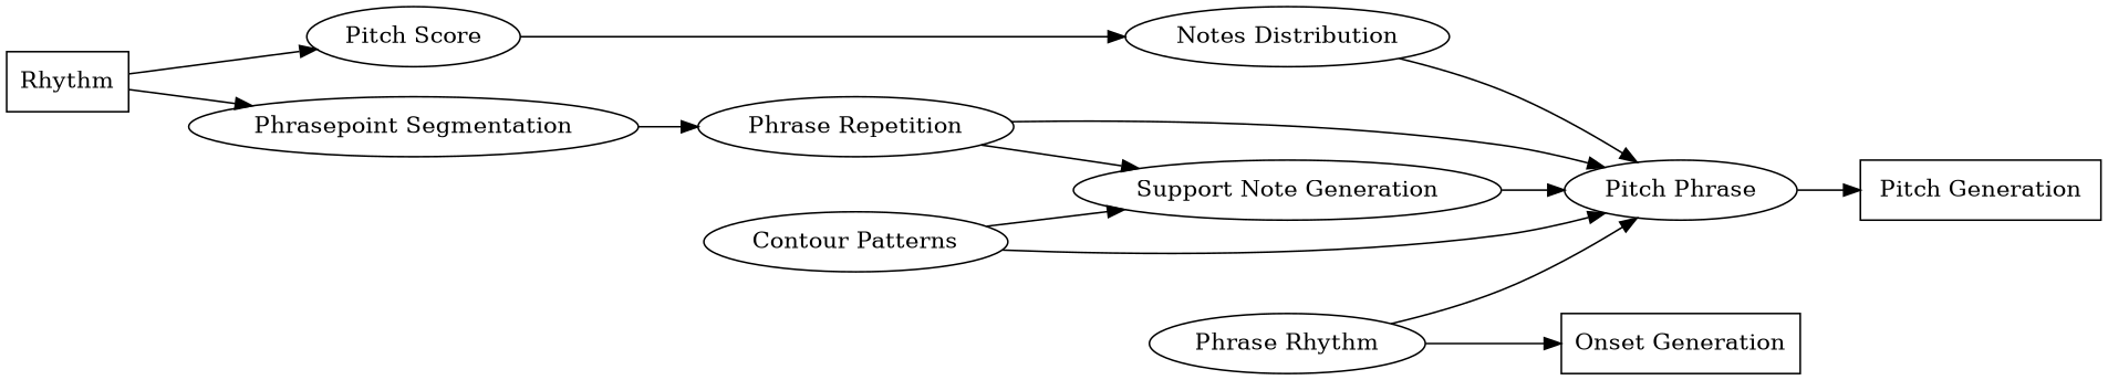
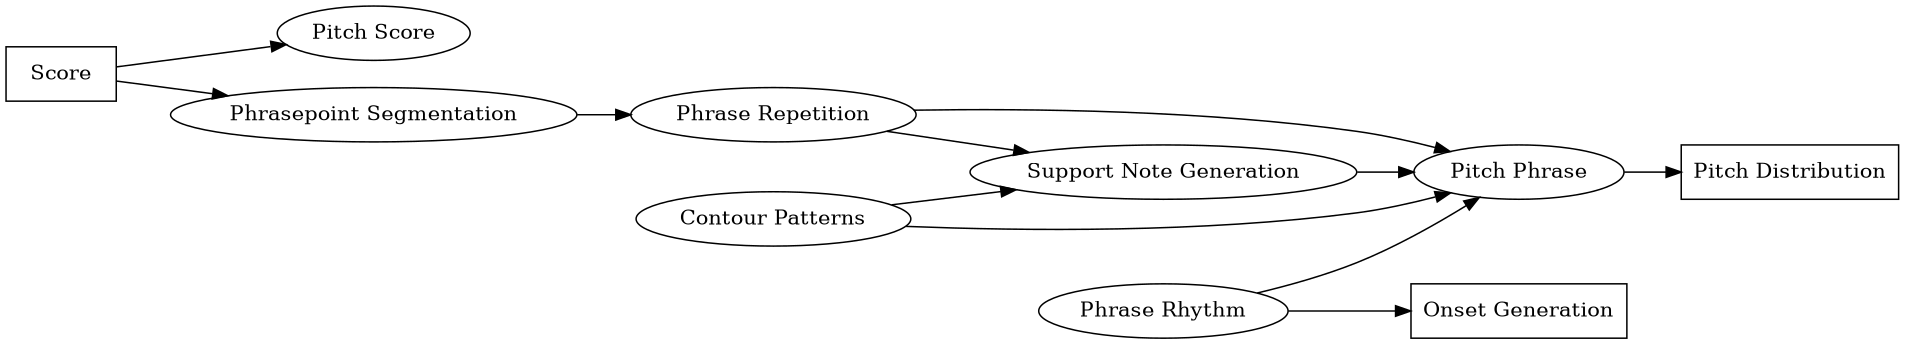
  digraph {
    rankdir=LR
-   Score [shape=box label=Rhythm]
+   Score [shape=box]
    n2 [label="Pitch Score"]
    "Phrasepoint Segmentation"
-   "Notes Distribution"
    "Contour Patterns"
    "Support Note Generation"
    "Pitch Phrase"
    "Phrase Repetition"
    "Onset Generation" [shape=box]
-   "Pitch Generation" [shape=box]
+   "Pitch Generation" [shape=box label="Pitch Distribution"]
    "Phrase Rhythm"
    Score -> n2
    Score -> "Phrasepoint Segmentation"
-   n2 -> "Notes Distribution"
    "Phrasepoint Segmentation" -> "Phrase Repetition"
-   "Notes Distribution" -> "Pitch Phrase"
    "Contour Patterns" -> "Support Note Generation"
    "Contour Patterns" -> "Pitch Phrase"
    "Support Note Generation" -> "Pitch Phrase"
    "Pitch Phrase" -> "Pitch Generation"
    "Phrase Repetition" -> "Support Note Generation"
    "Phrase Repetition" -> "Pitch Phrase"
    "Phrase Rhythm" -> "Pitch Phrase"
    "Phrase Rhythm" -> "Onset Generation"
  }
